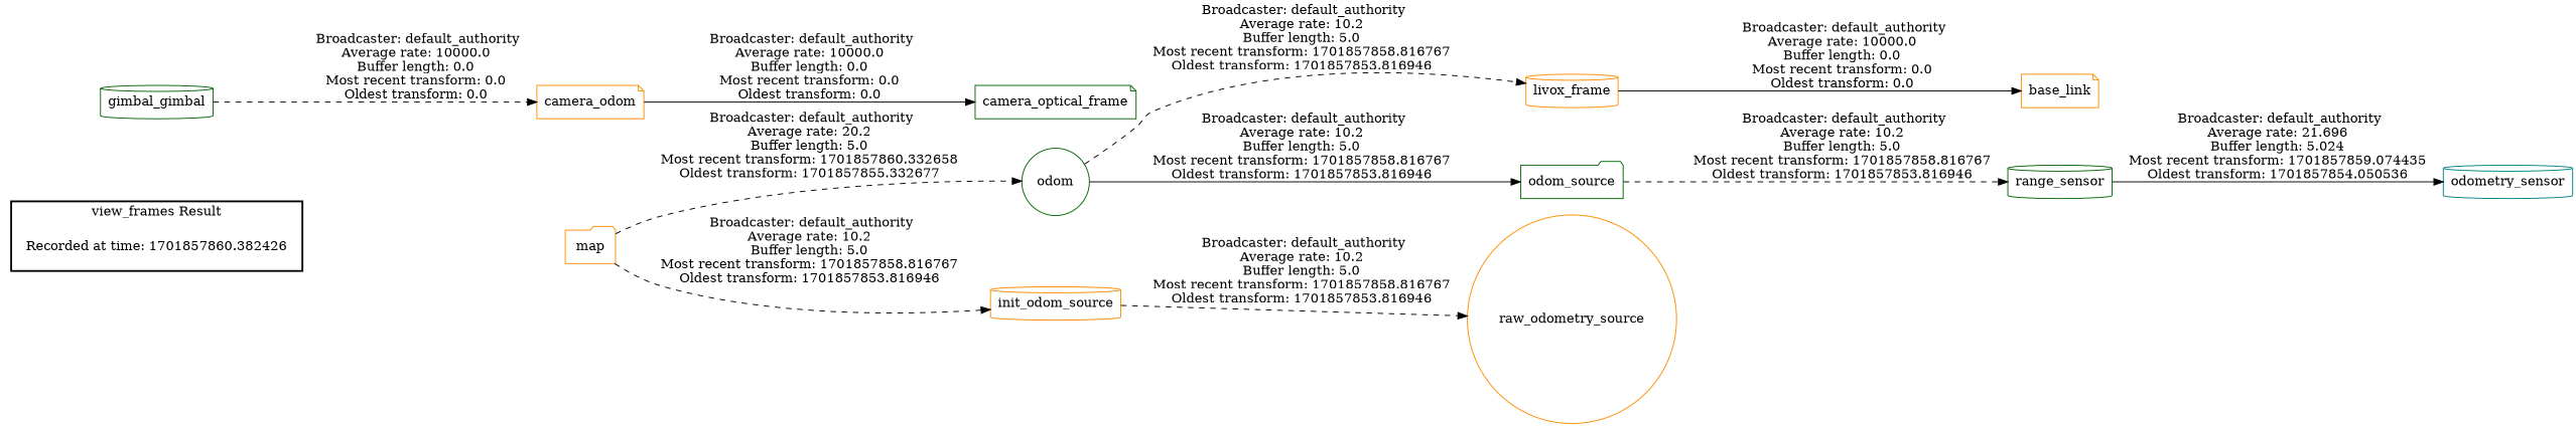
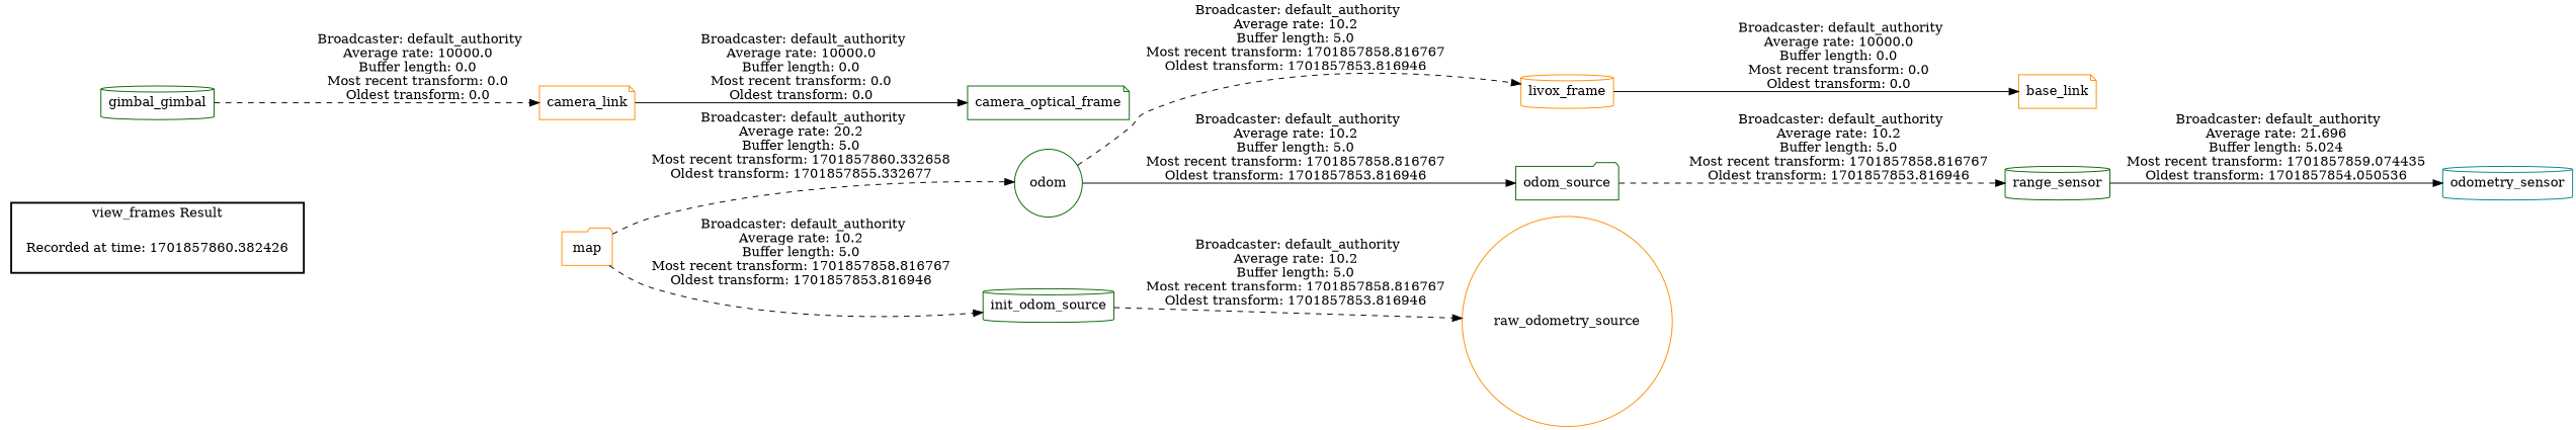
  digraph {
    rankdir=LR
    node [color=darkgreen shape=cylinder]
    edge [style=dashed]
    "Recorded at time: 1701857860.382426" [shape=plaintext]
    map [color=darkorange shape=folder]
    odom [shape=circle]
    livox_frame [color=darkorange]
    odom_source [shape=folder]
    base_link [color=darkorange shape=note]
    range_sensor
-   init_odom_source [color=darkorange]
+   init_odom_source
    raw_odometry_source [color=darkorange shape=circle]
    n10 [label=gimbal_gimbal]
-   camera_link [color=darkorange shape=note label=camera_odom]
+   camera_link [color=darkorange shape=note]
    camera_optical_frame [shape=note]
    n13 [color=teal label=odometry_sensor]
    subgraph cluster_1 {
      color=black
      label="view_frames Result"
      style=bold
      "Recorded at time: 1701857860.382426"
    }
    "Recorded at time: 1701857860.382426" -> map [style=invis]
    map -> odom [label=" Broadcaster: default_authority\nAverage rate: 20.2\nBuffer length: 5.0\nMost recent transform: 1701857860.332658\nOldest transform: 1701857855.332677\n"]
    map -> init_odom_source [label=" Broadcaster: default_authority\nAverage rate: 10.2\nBuffer length: 5.0\nMost recent transform: 1701857858.816767\nOldest transform: 1701857853.816946\n"]
    odom -> livox_frame [label=" Broadcaster: default_authority\nAverage rate: 10.2\nBuffer length: 5.0\nMost recent transform: 1701857858.816767\nOldest transform: 1701857853.816946\n"]
    odom -> odom_source [label=" Broadcaster: default_authority\nAverage rate: 10.2\nBuffer length: 5.0\nMost recent transform: 1701857858.816767\nOldest transform: 1701857853.816946\n" style=solid]
    livox_frame -> base_link [label=" Broadcaster: default_authority\nAverage rate: 10000.0\nBuffer length: 0.0\nMost recent transform: 0.0\nOldest transform: 0.0\n" style=solid]
    odom_source -> range_sensor [label=" Broadcaster: default_authority\nAverage rate: 10.2\nBuffer length: 5.0\nMost recent transform: 1701857858.816767\nOldest transform: 1701857853.816946\n"]
    range_sensor -> n13 [label=" Broadcaster: default_authority\nAverage rate: 21.696\nBuffer length: 5.024\nMost recent transform: 1701857859.074435\nOldest transform: 1701857854.050536\n" style=solid]
    init_odom_source -> raw_odometry_source [label=" Broadcaster: default_authority\nAverage rate: 10.2\nBuffer length: 5.0\nMost recent transform: 1701857858.816767\nOldest transform: 1701857853.816946\n"]
    n10 -> camera_link [label=" Broadcaster: default_authority\nAverage rate: 10000.0\nBuffer length: 0.0\nMost recent transform: 0.0\nOldest transform: 0.0\n"]
    camera_link -> camera_optical_frame [label=" Broadcaster: default_authority\nAverage rate: 10000.0\nBuffer length: 0.0\nMost recent transform: 0.0\nOldest transform: 0.0\n" style=solid]
  }
